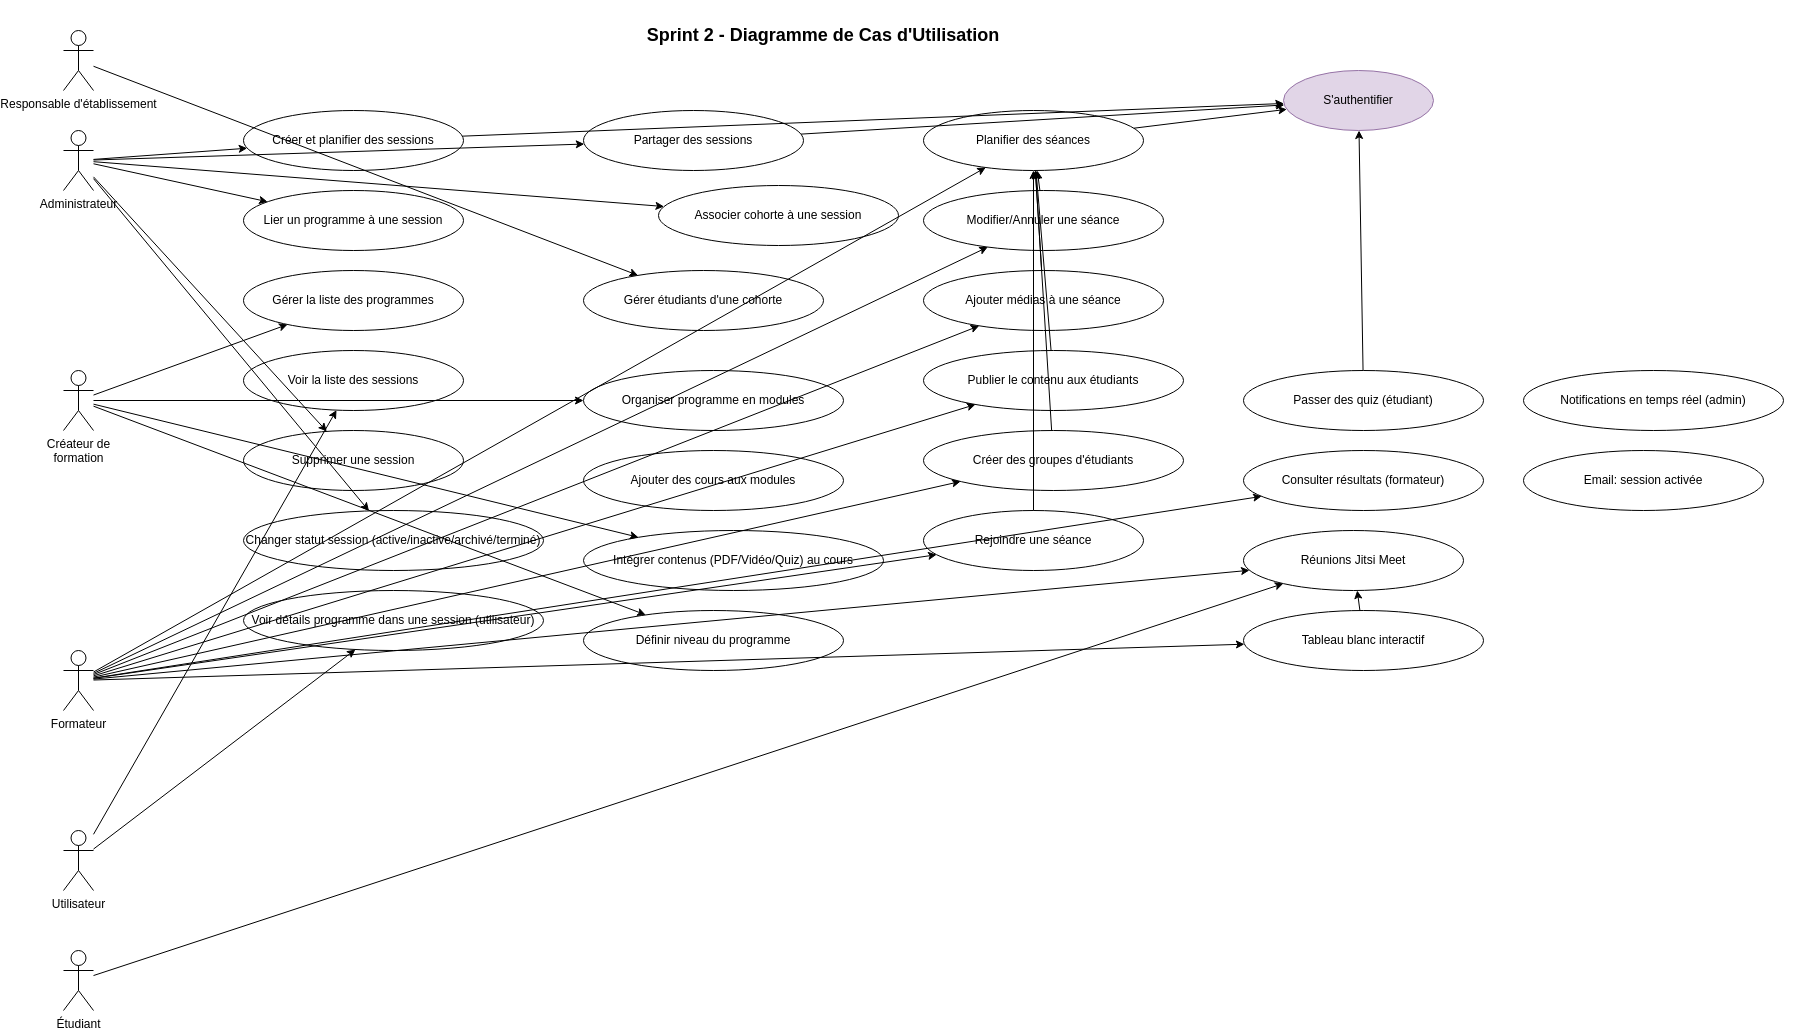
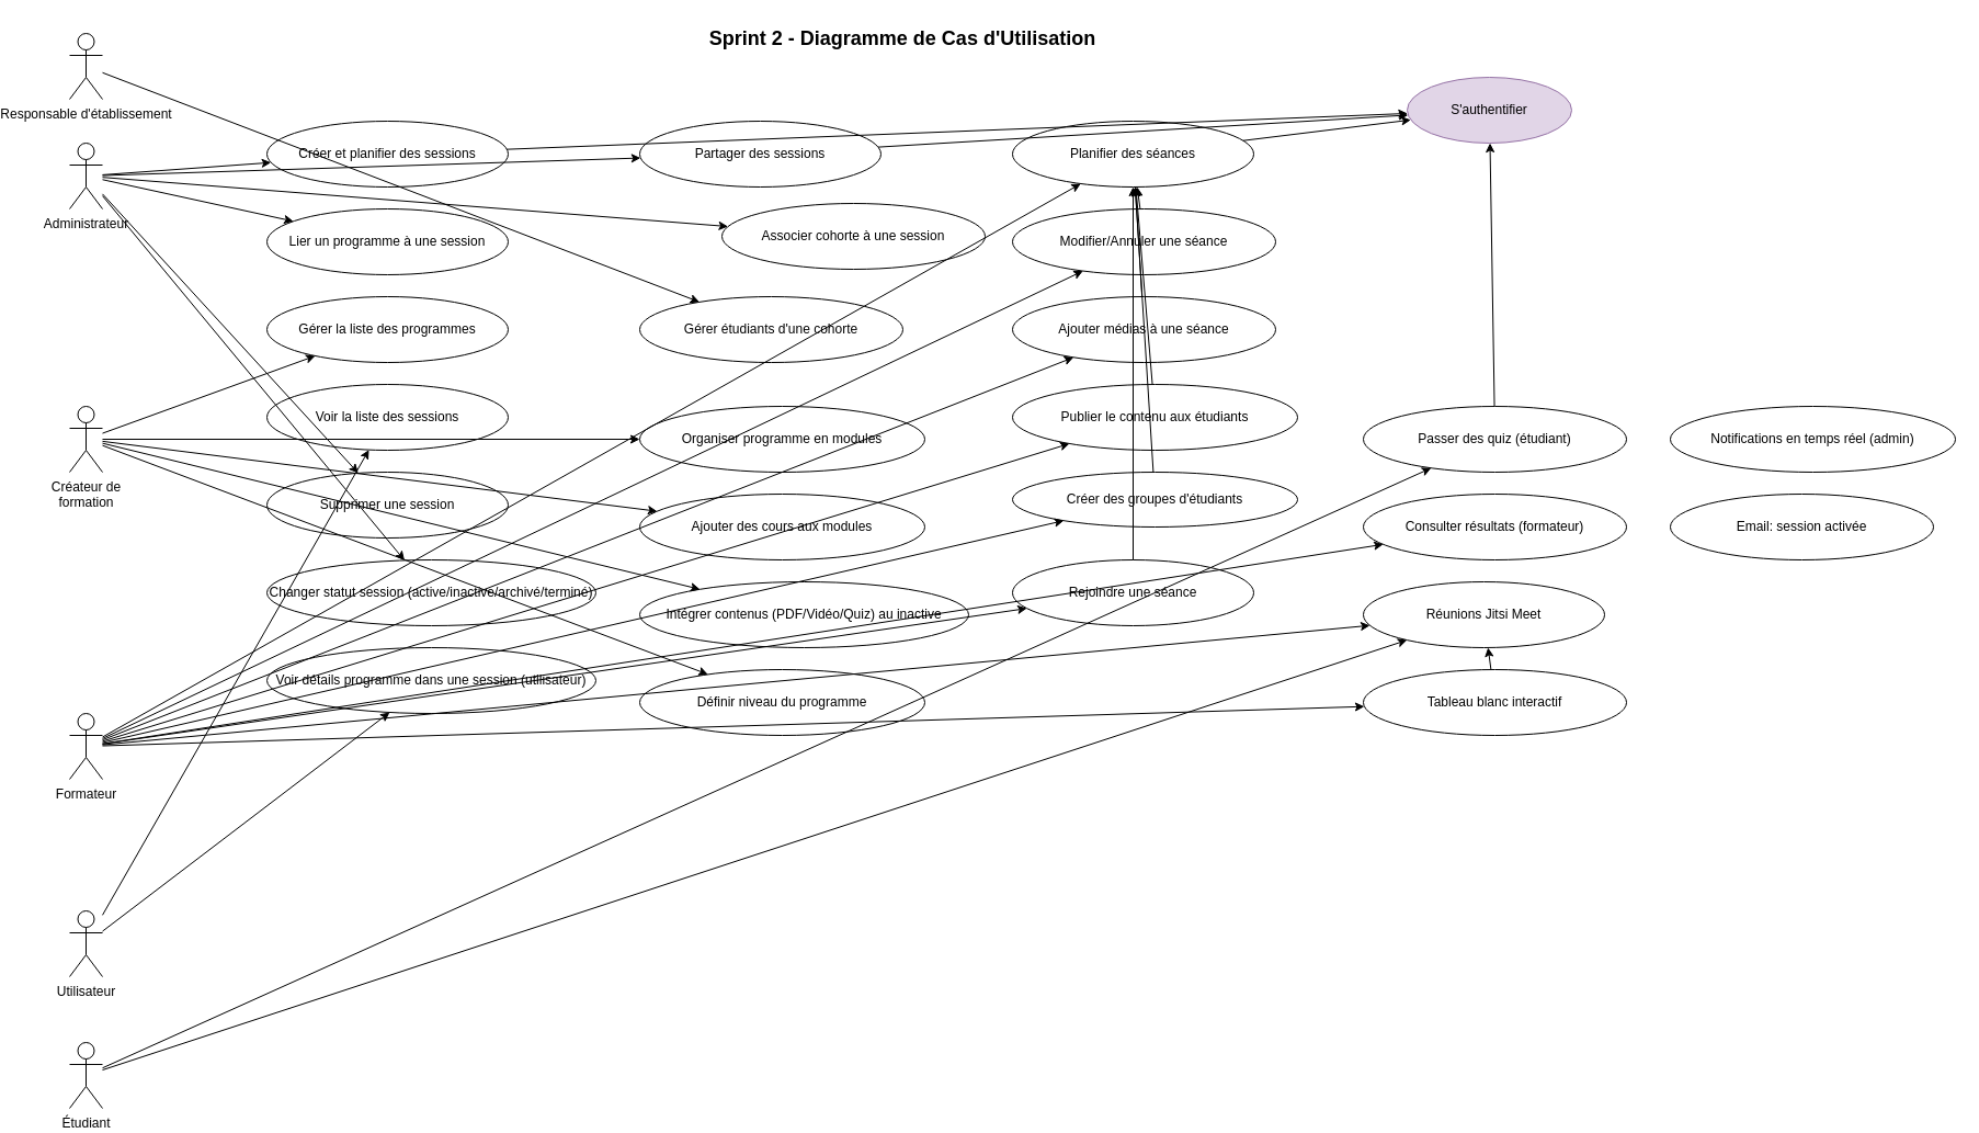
  <mxCell id="0" />
  <mxCell id="1" parent="0" />
  <mxCell id="2" value="Administrateur" style="shape=umlActor;verticalLabelPosition=bottom;verticalAlign=top;html=1;" vertex="1" parent="1"><mxGeometry x="20" y="130" width="30" height="60" as="geometry" /></mxCell>
  <mxCell id="3" value="Créateur de&#10;formation" style="shape=umlActor;verticalLabelPosition=bottom;verticalAlign=top;html=1;" vertex="1" parent="1"><mxGeometry x="20" y="370" width="30" height="60" as="geometry" /></mxCell>
  <mxCell id="4" value="Formateur" style="shape=umlActor;verticalLabelPosition=bottom;verticalAlign=top;html=1;" vertex="1" parent="1"><mxGeometry x="20" y="650" width="30" height="60" as="geometry" /></mxCell>
  <mxCell id="5" value="Étudiant" style="shape=umlActor;verticalLabelPosition=bottom;verticalAlign=top;html=1;" vertex="1" parent="1"><mxGeometry x="20" y="950" width="30" height="60" as="geometry" /></mxCell>
  <mxCell id="6" value="Responsable d'établissement" style="shape=umlActor;verticalLabelPosition=bottom;verticalAlign=top;html=1;" vertex="1" parent="1"><mxGeometry x="20" y="30" width="30" height="60" as="geometry" /></mxCell>
  <mxCell id="7" value="Utilisateur" style="shape=umlActor;verticalLabelPosition=bottom;verticalAlign=top;html=1;" vertex="1" parent="1"><mxGeometry x="20" y="830" width="30" height="60" as="geometry" /></mxCell>
  <mxCell id="8" value="S'authentifier" style="ellipse;whiteSpace=wrap;html=1;fillColor=#e1d5e7;strokeColor=#9673a6;" vertex="1" parent="1"><mxGeometry x="1240" y="70" width="150" height="60" as="geometry" /></mxCell>
  <mxCell id="9" value="Créer et planifier des sessions" style="ellipse;whiteSpace=wrap;html=1;" vertex="1" parent="1"><mxGeometry x="200" y="110" width="220" height="60" as="geometry" /></mxCell>
  <mxCell id="10" value="Lier un programme à une session" style="ellipse;whiteSpace=wrap;html=1;" vertex="1" parent="1"><mxGeometry x="200" y="190" width="220" height="60" as="geometry" /></mxCell>
  <mxCell id="11" value="Gérer la liste des programmes" style="ellipse;whiteSpace=wrap;html=1;" vertex="1" parent="1"><mxGeometry x="200" y="270" width="220" height="60" as="geometry" /></mxCell>
  <mxCell id="12" value="Voir la liste des sessions" style="ellipse;whiteSpace=wrap;html=1;" vertex="1" parent="1"><mxGeometry x="200" y="350" width="220" height="60" as="geometry" /></mxCell>
  <mxCell id="13" value="Supprimer une session" style="ellipse;whiteSpace=wrap;html=1;" vertex="1" parent="1"><mxGeometry x="200" y="430" width="220" height="60" as="geometry" /></mxCell>
  <mxCell id="14" value="Changer statut session (active/inactive/archivé/terminé)" style="ellipse;whiteSpace=wrap;html=1;" vertex="1" parent="1"><mxGeometry x="200" y="510" width="300" height="60" as="geometry" /></mxCell>
  <mxCell id="15" value="Voir détails programme dans une session (utilisateur)" style="ellipse;whiteSpace=wrap;html=1;" vertex="1" parent="1"><mxGeometry x="200" y="590" width="300" height="60" as="geometry" /></mxCell>
  <mxCell id="16" value="Partager des sessions" style="ellipse;whiteSpace=wrap;html=1;" vertex="1" parent="1"><mxGeometry x="540" y="110" width="220" height="60" as="geometry" /></mxCell>
  <mxCell id="17" value="Associer cohorte à une session" style="ellipse;whiteSpace=wrap;html=1;" vertex="1" parent="1"><mxGeometry x="615" y="185" width="240" height="60" as="geometry" /></mxCell>
  <mxCell id="18" value="Gérer étudiants d'une cohorte" style="ellipse;whiteSpace=wrap;html=1;" vertex="1" parent="1"><mxGeometry x="540" y="270" width="240" height="60" as="geometry" /></mxCell>
  <mxCell id="19" value="Organiser programme en modules" style="ellipse;whiteSpace=wrap;html=1;" vertex="1" parent="1"><mxGeometry x="540" y="370" width="260" height="60" as="geometry" /></mxCell>
  <mxCell id="20" value="Ajouter des cours aux modules" style="ellipse;whiteSpace=wrap;html=1;" vertex="1" parent="1"><mxGeometry x="540" y="450" width="260" height="60" as="geometry" /></mxCell>
- <mxCell id="21" value="Intégrer contenus (PDF/Vidéo/Quiz) au cours" style="ellipse;whiteSpace=wrap;html=1;" vertex="1" parent="1"><mxGeometry x="540" y="530" width="300" height="60" as="geometry" /></mxCell>
+ <mxCell id="21" value="Intégrer contenus (PDF/Vidéo/Quiz) au inactive" style="ellipse;whiteSpace=wrap;html=1;" vertex="1" parent="1"><mxGeometry x="540" y="530" width="300" height="60" as="geometry" /></mxCell>
  <mxCell id="22" value="Définir niveau du programme" style="ellipse;whiteSpace=wrap;html=1;" vertex="1" parent="1"><mxGeometry x="540" y="610" width="260" height="60" as="geometry" /></mxCell>
  <mxCell id="23" value="Planifier des séances" style="ellipse;whiteSpace=wrap;html=1;" vertex="1" parent="1"><mxGeometry x="880" y="110" width="220" height="60" as="geometry" /></mxCell>
  <mxCell id="24" value="Modifier/Annuler une séance" style="ellipse;whiteSpace=wrap;html=1;" vertex="1" parent="1"><mxGeometry x="880" y="190" width="240" height="60" as="geometry" /></mxCell>
  <mxCell id="25" value="Ajouter médias à une séance" style="ellipse;whiteSpace=wrap;html=1;" vertex="1" parent="1"><mxGeometry x="880" y="270" width="240" height="60" as="geometry" /></mxCell>
  <mxCell id="26" value="Publier le contenu aux étudiants" style="ellipse;whiteSpace=wrap;html=1;" vertex="1" parent="1"><mxGeometry x="880" y="350" width="260" height="60" as="geometry" /></mxCell>
- <mxCell id="27" value="Créer des groupes d'étudiants" style="ellipse;whiteSpace=wrap;html=1;" vertex="1" parent="1"><mxGeometry x="880" y="430" width="260" height="60" as="geometry" /></mxCell>
+ <mxCell id="27" value="Créer des groupes d'étudiants" style="ellipse;whiteSpace=wrap;html=1;" vertex="1" parent="1"><mxGeometry x="880" y="430" width="260" height="50" as="geometry" /></mxCell>
  <mxCell id="28" value="Rejoindre une séance" style="ellipse;whiteSpace=wrap;html=1;" vertex="1" parent="1"><mxGeometry x="880" y="510" width="220" height="60" as="geometry" /></mxCell>
  <mxCell id="29" value="Passer des quiz (étudiant)" style="ellipse;whiteSpace=wrap;html=1;" vertex="1" parent="1"><mxGeometry x="1200" y="370" width="240" height="60" as="geometry" /></mxCell>
  <mxCell id="30" value="Consulter résultats (formateur)" style="ellipse;whiteSpace=wrap;html=1;" vertex="1" parent="1"><mxGeometry x="1200" y="450" width="240" height="60" as="geometry" /></mxCell>
  <mxCell id="31" value="Réunions Jitsi Meet" style="ellipse;whiteSpace=wrap;html=1;" vertex="1" parent="1"><mxGeometry x="1200" y="530" width="220" height="60" as="geometry" /></mxCell>
  <mxCell id="32" value="Tableau blanc interactif" style="ellipse;whiteSpace=wrap;html=1;" vertex="1" parent="1"><mxGeometry x="1200" y="610" width="240" height="60" as="geometry" /></mxCell>
  <mxCell id="33" value="Notifications en temps réel (admin)" style="ellipse;whiteSpace=wrap;html=1;" vertex="1" parent="1"><mxGeometry x="1480" y="370" width="260" height="60" as="geometry" /></mxCell>
  <mxCell id="34" value="Email: session activée" style="ellipse;whiteSpace=wrap;html=1;" vertex="1" parent="1"><mxGeometry x="1480" y="450" width="240" height="60" as="geometry" /></mxCell>
  <mxCell id="35" edge="1" parent="1" source="2" target="9"><mxGeometry relative="1" as="geometry" /></mxCell>
  <mxCell id="36" edge="1" parent="1" source="2" target="10"><mxGeometry relative="1" as="geometry" /></mxCell>
  <mxCell id="37" edge="1" parent="1" source="2" target="16"><mxGeometry relative="1" as="geometry" /></mxCell>
  <mxCell id="38" edge="1" parent="1" source="2" target="17"><mxGeometry relative="1" as="geometry" /></mxCell>
  <mxCell id="39" edge="1" parent="1" source="2" target="13"><mxGeometry relative="1" as="geometry" /></mxCell>
  <mxCell id="40" edge="1" parent="1" source="2" target="14"><mxGeometry relative="1" as="geometry" /></mxCell>
  <mxCell id="41" edge="1" parent="1" source="3" target="11"><mxGeometry relative="1" as="geometry" /></mxCell>
  <mxCell id="42" edge="1" parent="1" source="3" target="19"><mxGeometry relative="1" as="geometry" /></mxCell>
+ <mxCell id="43" edge="1" parent="1" source="3" target="20"><mxGeometry relative="1" as="geometry" /></mxCell>
  <mxCell id="44" edge="1" parent="1" source="3" target="21"><mxGeometry relative="1" as="geometry" /></mxCell>
  <mxCell id="45" edge="1" parent="1" source="3" target="22"><mxGeometry relative="1" as="geometry" /></mxCell>
  <mxCell id="46" edge="1" parent="1" source="4" target="23"><mxGeometry relative="1" as="geometry" /></mxCell>
  <mxCell id="47" edge="1" parent="1" source="4" target="24"><mxGeometry relative="1" as="geometry" /></mxCell>
  <mxCell id="48" edge="1" parent="1" source="4" target="25"><mxGeometry relative="1" as="geometry" /></mxCell>
  <mxCell id="49" edge="1" parent="1" source="4" target="26"><mxGeometry relative="1" as="geometry" /></mxCell>
  <mxCell id="50" edge="1" parent="1" source="4" target="27"><mxGeometry relative="1" as="geometry" /></mxCell>
  <mxCell id="51" edge="1" parent="1" source="4" target="30"><mxGeometry relative="1" as="geometry" /></mxCell>
  <mxCell id="52" edge="1" parent="1" source="4" target="31"><mxGeometry relative="1" as="geometry" /></mxCell>
  <mxCell id="53" edge="1" parent="1" source="4" target="32"><mxGeometry relative="1" as="geometry" /></mxCell>
  <mxCell id="54" edge="1" parent="1" source="4" target="28"><mxGeometry relative="1" as="geometry" /></mxCell>
- <mxCell id="55" edge="1" parent="1" source="5" target="30" style=";"><mxGeometry relative="1" as="geometry" /></mxCell>
+ <mxCell id="55" edge="1" parent="1" source="5" target="29"><mxGeometry relative="1" as="geometry" /></mxCell>
  <mxCell id="56" edge="1" parent="1" source="5" target="31"><mxGeometry relative="1" as="geometry" /></mxCell>
  <mxCell id="57" edge="1" parent="1" source="6" target="18"><mxGeometry relative="1" as="geometry" /></mxCell>
  <mxCell id="58" edge="1" parent="1" source="7" target="12"><mxGeometry relative="1" as="geometry" /></mxCell>
  <mxCell id="59" edge="1" parent="1" source="7" target="15"><mxGeometry relative="1" as="geometry" /></mxCell>
  <mxCell id="60" edge="1" parent="1" source="9" target="8"><mxGeometry relative="1" as="geometry" /></mxCell>
  <mxCell id="61" edge="1" parent="1" source="16" target="8"><mxGeometry relative="1" as="geometry" /></mxCell>
  <mxCell id="62" edge="1" parent="1" source="23" target="8"><mxGeometry relative="1" as="geometry" /></mxCell>
  <mxCell id="63" edge="1" parent="1" source="29" target="8"><mxGeometry relative="1" as="geometry" /></mxCell>
  <mxCell id="64" edge="1" parent="1" source="24" target="23"><mxGeometry relative="1" as="geometry" /></mxCell>
  <mxCell id="65" edge="1" parent="1" source="25" target="23"><mxGeometry relative="1" as="geometry" /></mxCell>
  <mxCell id="66" edge="1" parent="1" source="26" target="23"><mxGeometry relative="1" as="geometry" /></mxCell>
  <mxCell id="67" edge="1" parent="1" source="27" target="23"><mxGeometry relative="1" as="geometry" /></mxCell>
  <mxCell id="68" edge="1" parent="1" source="28" target="23"><mxGeometry relative="1" as="geometry" /></mxCell>
  <mxCell id="69" edge="1" parent="1" source="32" target="31"><mxGeometry relative="1" as="geometry" /></mxCell>
  <mxCell id="70" value="&lt;include&gt;" style="text;html=1;strokeColor=none;fillColor=none;align=center;verticalAlign=middle;whiteSpace=wrap;rounded=0;" vertex="1" parent="1"><mxGeometry x="1300" y="40" width="80" height="20" as="geometry" /></mxCell>
  <mxCell id="71" value="&lt;extend&gt;" style="text;html=1;strokeColor=none;fillColor=none;align=center;verticalAlign=middle;whiteSpace=wrap;rounded=0;" vertex="1" parent="1"><mxGeometry x="900" y="80" width="80" height="20" as="geometry" /></mxCell>
  <mxCell id="72" value="Sprint 2 - Diagramme de Cas d'Utilisation" style="text;html=1;strokeColor=none;fillColor=none;align=center;verticalAlign=middle;whiteSpace=wrap;rounded=0;fontSize=18;fontStyle=1;" vertex="1" parent="1"><mxGeometry x="580" y="20" width="400" height="30" as="geometry" /></mxCell>
